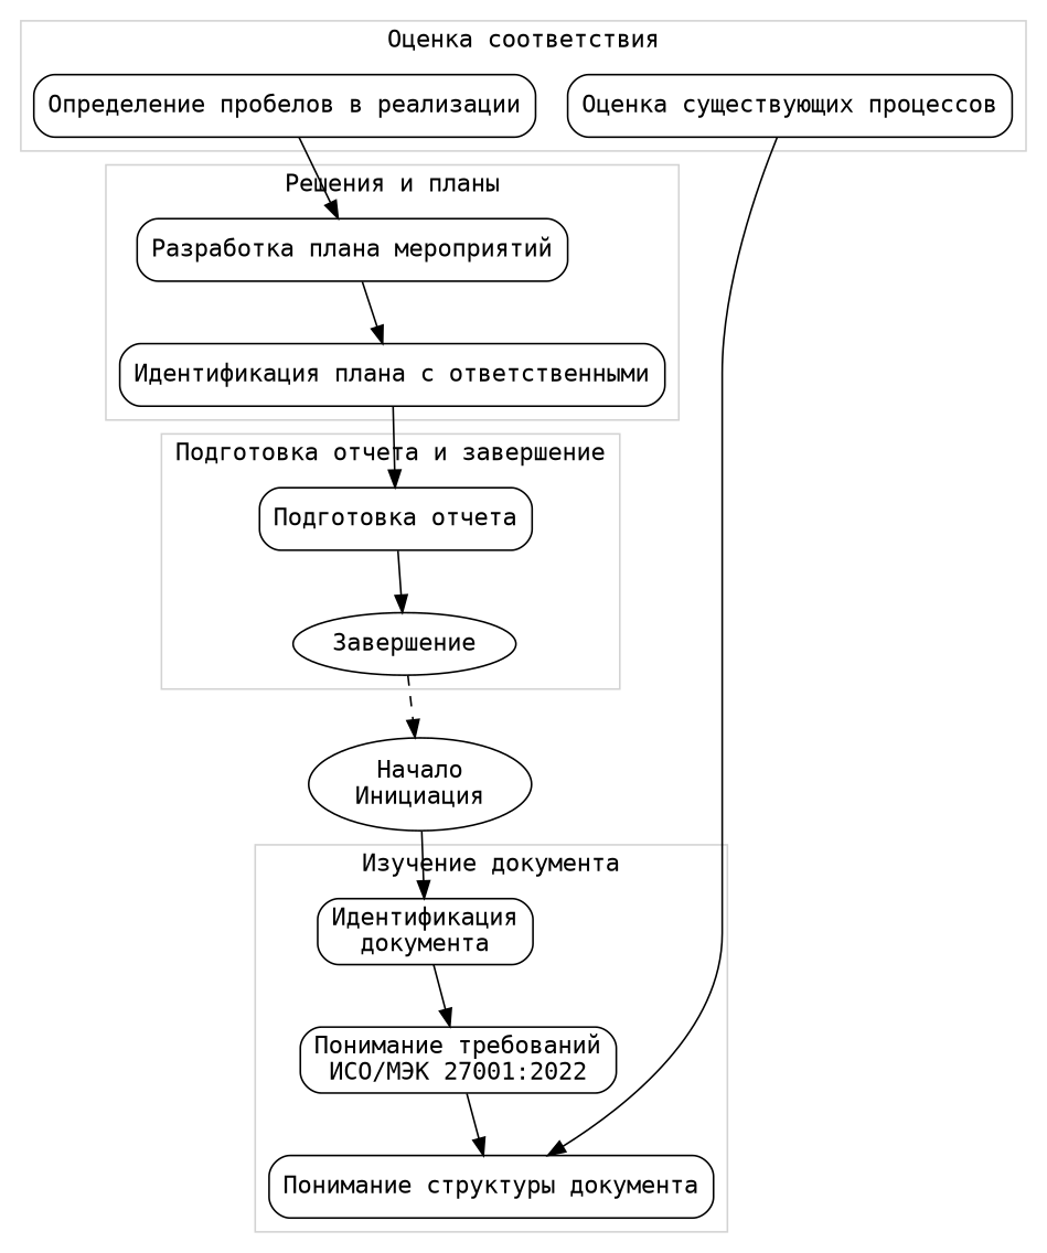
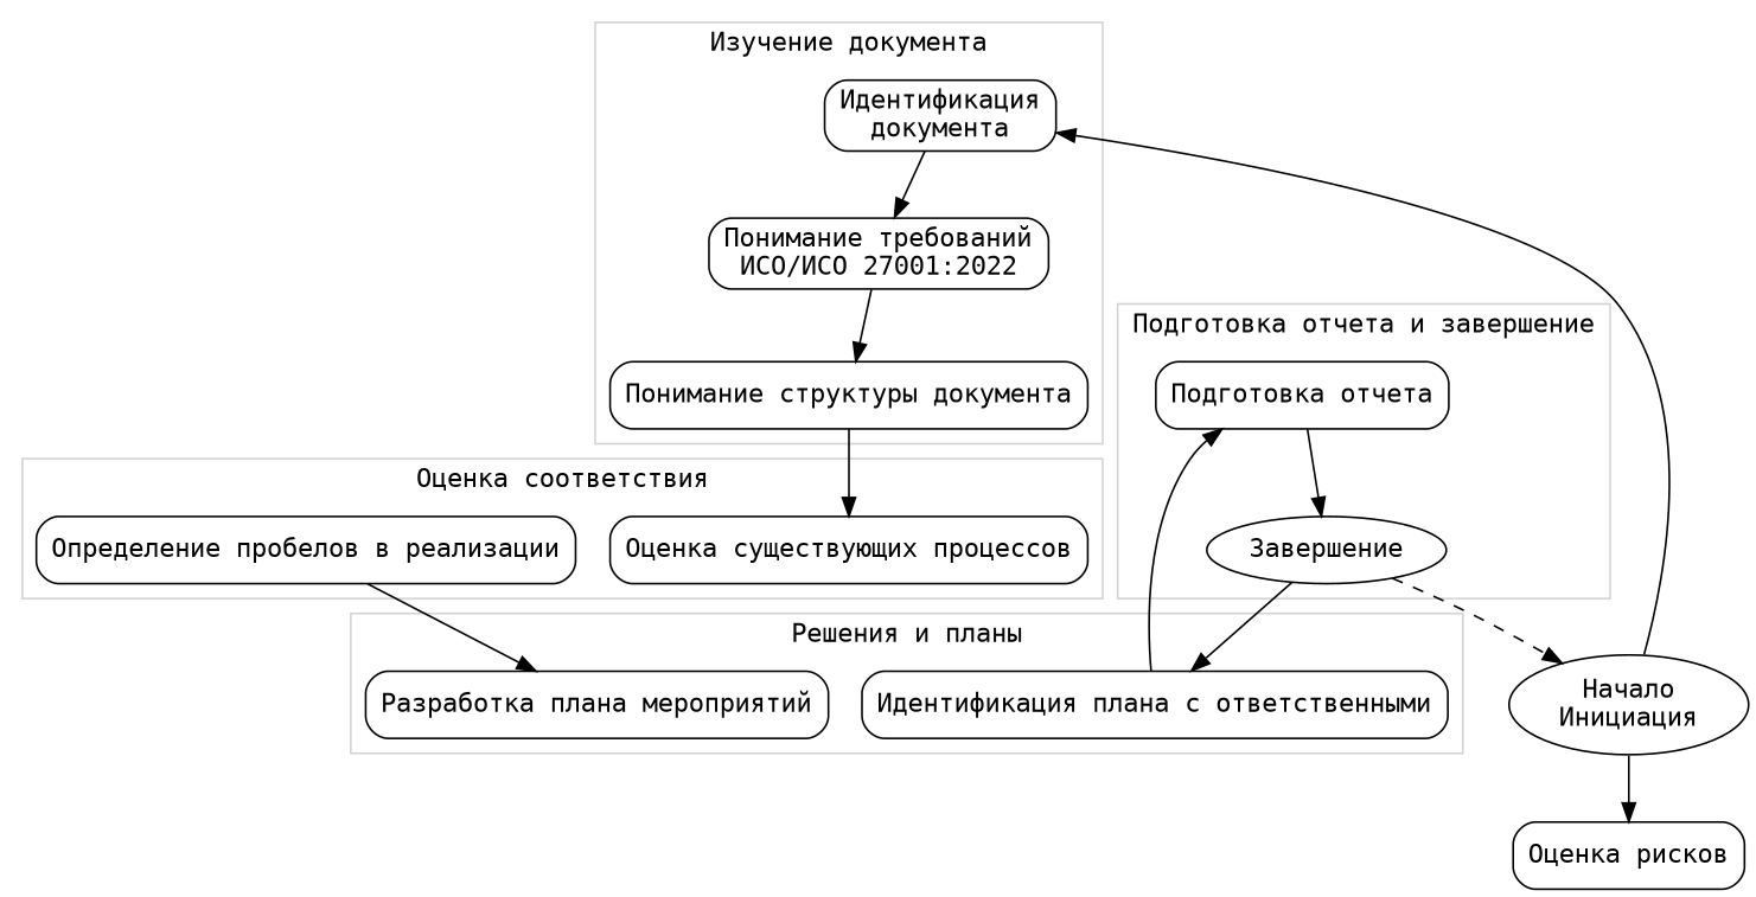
  digraph {
    fontname="DejaVu Sans Mono"
    rankdir=TB
    node [fontname="DejaVu Sans Mono" shape=box style=rounded]
    edge [fontname="DejaVu Sans Mono"]
    n1 [label="Идентификация\nдокумента"]
-   n2 [label="Понимание требований\nИСО/МЭК 27001:2022"]
+   n2 [label="Понимание требований\nИСО/ИСО 27001:2022"]
    n3 [label="Понимание структуры документа"]
    n4 [label="Оценка существующих процессов"]
    n5 [label="Определение пробелов в реализации"]
    n6 [label="Разработка плана мероприятий"]
    n7 [label="Идентификация плана с ответственными"]
    n8 [label="Подготовка отчета"]
    n9 [label="Завершение" shape=ellipse]
    n10 [label="Начало\nИнициация" shape=ellipse]
+   n11 [label="Оценка рисков"]
    subgraph cluster_1 {
      color=lightgrey
      label="Изучение документа"
      n1
      n2
      n3
    }
    subgraph cluster_2 {
      color=lightgrey
      label="Оценка соответствия"
      n4
      n5
    }
    subgraph cluster_3 {
      color=lightgrey
      label="Решения и планы"
      n6
      n7
    }
    subgraph cluster_4 {
      color=lightgrey
      label="Подготовка отчета и завершение"
      n8
      n9
    }
    n1 -> n2
    n2 -> n3
-   n4 -> n3
+   n3 -> n4
    n5 -> n6
-   n6 -> n7
+   n9 -> n7
    n7 -> n8
    n8 -> n9
    n9 -> n10 [style=dashed]
    n10 -> n1
+   n10 -> n11
  }
